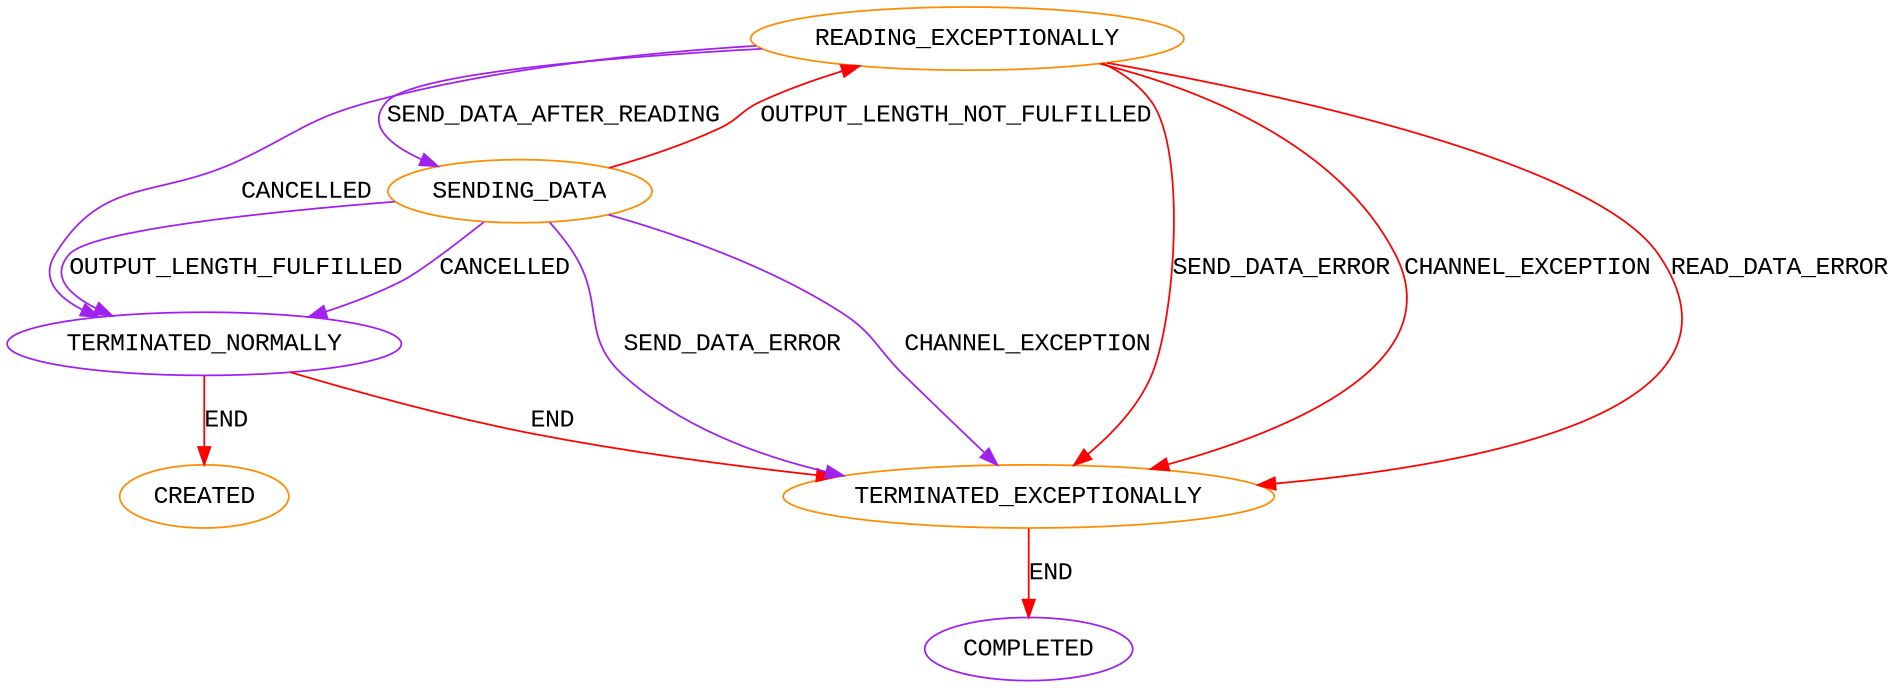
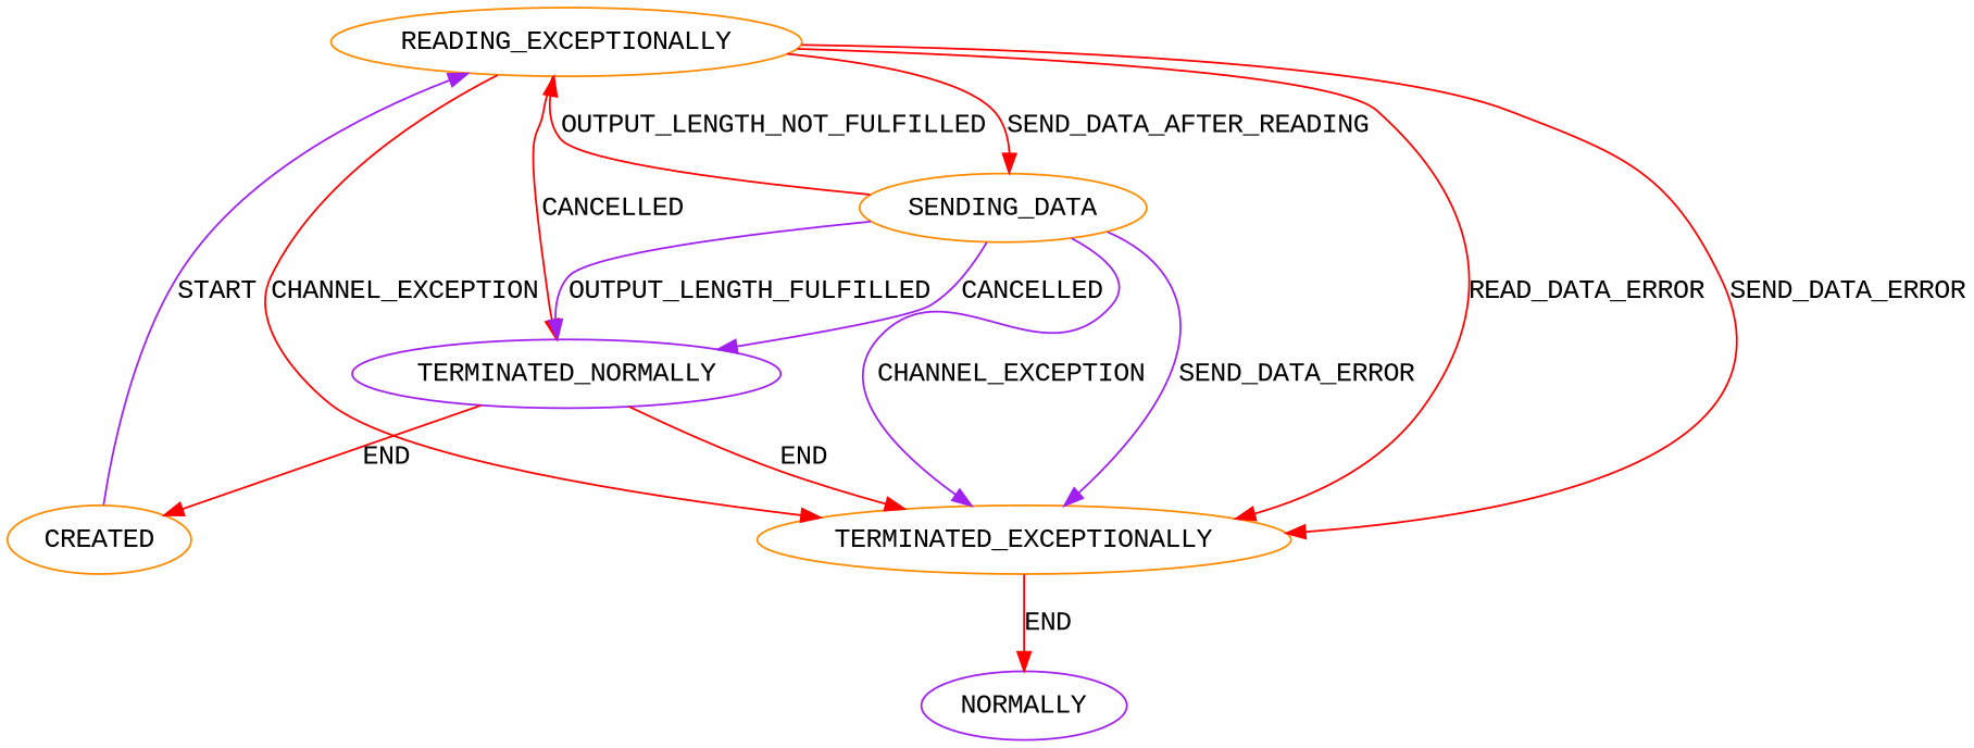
  digraph {
    fontname="Liberation Mono"
    node [color=darkorange fontname="Liberation Mono"]
    edge [color=purple fontname="Liberation Mono"]
    n1 [label=READING_EXCEPTIONALLY]
    CREATED
    TERMINATED_NORMALLY [color=purple]
    TERMINATED_EXCEPTIONALLY
    SENDING_DATA
-   COMPLETED [color=purple]
-   n1 -> TERMINATED_NORMALLY [label=CANCELLED]
+   COMPLETED [color=purple label=NORMALLY]
+   n1 -> TERMINATED_NORMALLY [color=red label=CANCELLED]
    n1 -> TERMINATED_EXCEPTIONALLY [color=red label=SEND_DATA_ERROR]
    n1 -> TERMINATED_EXCEPTIONALLY [color=red label=CHANNEL_EXCEPTION]
    n1 -> TERMINATED_EXCEPTIONALLY [color=red label=READ_DATA_ERROR]
-   n1 -> SENDING_DATA [label=SEND_DATA_AFTER_READING]
+   n1 -> SENDING_DATA [color=red label=SEND_DATA_AFTER_READING]
+   CREATED -> n1 [label=START]
    TERMINATED_NORMALLY -> CREATED [color=red label=END]
    TERMINATED_NORMALLY -> TERMINATED_EXCEPTIONALLY [color=red label=END]
    TERMINATED_EXCEPTIONALLY -> COMPLETED [color=red label=END]
    SENDING_DATA -> n1 [color=red label=OUTPUT_LENGTH_NOT_FULFILLED]
    SENDING_DATA -> TERMINATED_NORMALLY [label=OUTPUT_LENGTH_FULFILLED]
    SENDING_DATA -> TERMINATED_NORMALLY [label=CANCELLED]
    SENDING_DATA -> TERMINATED_EXCEPTIONALLY [label=SEND_DATA_ERROR]
    SENDING_DATA -> TERMINATED_EXCEPTIONALLY [label=CHANNEL_EXCEPTION]
  }
